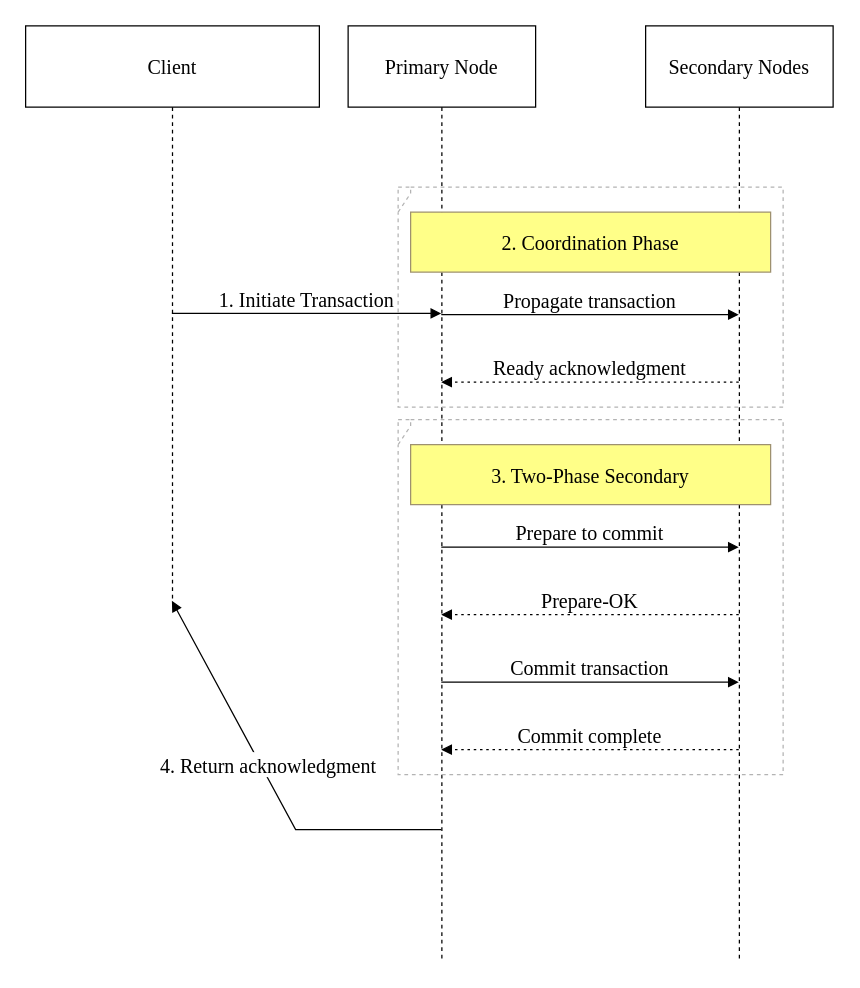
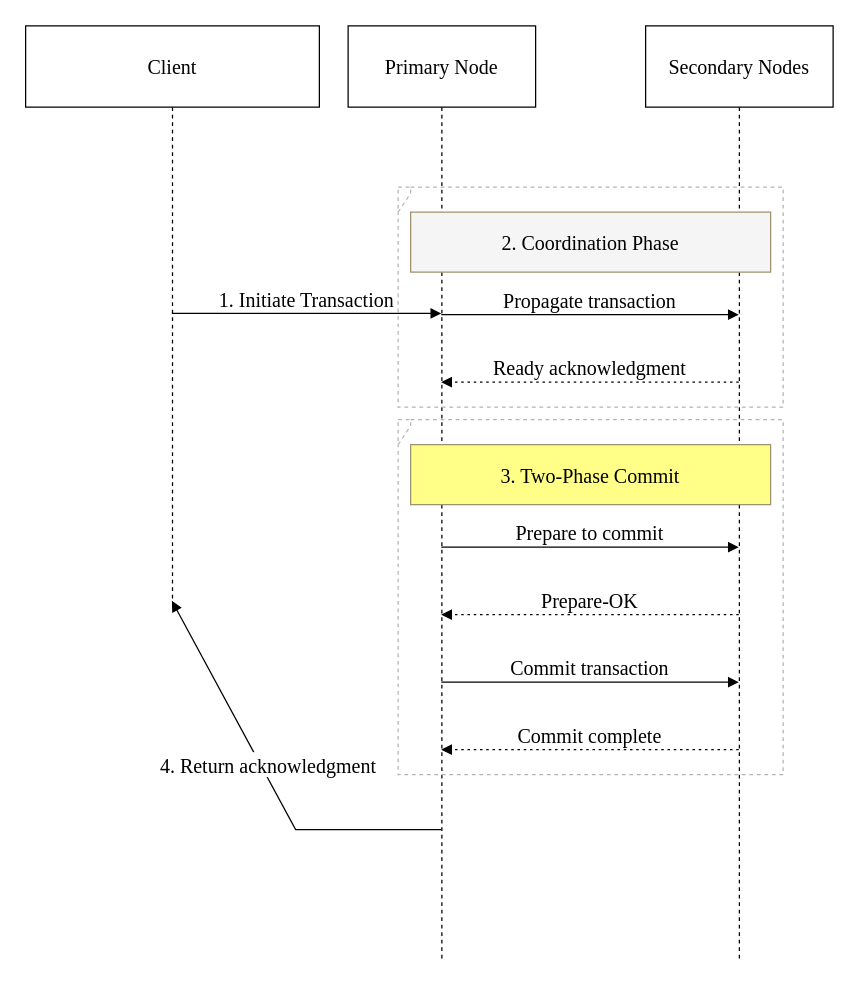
  <mxCell id="0" />
  <mxCell id="1" parent="0" />
  <mxCell id="2" value="Client" style="shape=umlLifeline;perimeter=lifelinePerimeter;whiteSpace=wrap;container=1;dropTarget=0;collapsible=0;recursiveResize=0;outlineConnect=0;portConstraint=eastwest;newEdgeStyle={&quot;edgeStyle&quot;:&quot;elbowEdgeStyle&quot;,&quot;elbow&quot;:&quot;vertical&quot;,&quot;curved&quot;:0,&quot;rounded&quot;:0};size=65;hachureGap=4;fontFamily=Times New Roman;fontSize=16;" vertex="1" parent="1"><mxGeometry x="20" y="20" width="235" height="460" as="geometry" /></mxCell>
  <mxCell id="3" value="Primary Node" style="shape=umlLifeline;perimeter=lifelinePerimeter;whiteSpace=wrap;container=1;dropTarget=0;collapsible=0;recursiveResize=0;outlineConnect=0;portConstraint=eastwest;newEdgeStyle={&quot;edgeStyle&quot;:&quot;elbowEdgeStyle&quot;,&quot;elbow&quot;:&quot;vertical&quot;,&quot;curved&quot;:0,&quot;rounded&quot;:0};size=65;hachureGap=4;fontFamily=Times New Roman;fontSize=16;" vertex="1" parent="1"><mxGeometry x="278" y="20" width="150" height="748" as="geometry" /></mxCell>
  <mxCell id="4" value="Secondary Nodes" style="shape=umlLifeline;perimeter=lifelinePerimeter;whiteSpace=wrap;container=1;dropTarget=0;collapsible=0;recursiveResize=0;outlineConnect=0;portConstraint=eastwest;newEdgeStyle={&quot;edgeStyle&quot;:&quot;elbowEdgeStyle&quot;,&quot;elbow&quot;:&quot;vertical&quot;,&quot;curved&quot;:0,&quot;rounded&quot;:0};size=65;hachureGap=4;fontFamily=Times New Roman;fontSize=16;" vertex="1" parent="1"><mxGeometry x="516" y="20" width="150" height="748" as="geometry" /></mxCell>
  <mxCell id="5" value="" style="shape=umlFrame;dashed=1;pointerEvents=0;dropTarget=0;strokeColor=#B3B3B3;height=20;width=0;hachureGap=4;fontFamily=Times New Roman;fontSize=16;" vertex="1" parent="1"><mxGeometry x="318" y="149" width="308" height="176" as="geometry" /></mxCell>
  <mxCell id="6" value="" style="text;strokeColor=none;fillColor=none;align=center;verticalAlign=middle;whiteSpace=wrap;fontFamily=Times New Roman;fontSize=16;" vertex="1" parent="5"><mxGeometry width="308" height="20" as="geometry" /></mxCell>
  <mxCell id="7" value="" style="shape=umlFrame;dashed=1;pointerEvents=0;dropTarget=0;strokeColor=#B3B3B3;height=20;width=0;hachureGap=4;fontFamily=Times New Roman;fontSize=16;" vertex="1" parent="1"><mxGeometry x="318" y="335" width="308" height="284" as="geometry" /></mxCell>
  <mxCell id="8" value="" style="text;strokeColor=none;fillColor=none;align=center;verticalAlign=middle;whiteSpace=wrap;fontFamily=Times New Roman;fontSize=16;" vertex="1" parent="7"><mxGeometry width="308" height="20" as="geometry" /></mxCell>
  <mxCell id="9" value="1. Initiate Transaction" style="verticalAlign=bottom;edgeStyle=elbowEdgeStyle;elbow=vertical;curved=0;rounded=0;endArrow=block;hachureGap=4;fontFamily=Times New Roman;fontSize=16;" edge="1" parent="1" source="2" target="3"><mxGeometry relative="1" as="geometry"><Array as="points"><mxPoint x="233" y="129" /></Array></mxGeometry></mxCell>
  <mxCell id="10" value="Propagate transaction" style="verticalAlign=bottom;edgeStyle=elbowEdgeStyle;elbow=vertical;curved=0;rounded=0;endArrow=block;hachureGap=4;fontFamily=Times New Roman;fontSize=16;" edge="1" parent="1" source="3" target="4"><mxGeometry relative="1" as="geometry"><Array as="points"><mxPoint x="481" y="251" /></Array></mxGeometry></mxCell>
  <mxCell id="11" value="Ready acknowledgment" style="verticalAlign=bottom;edgeStyle=elbowEdgeStyle;elbow=vertical;curved=0;rounded=0;dashed=1;dashPattern=2 3;endArrow=block;hachureGap=4;fontFamily=Times New Roman;fontSize=16;" edge="1" parent="1" source="4" target="3"><mxGeometry relative="1" as="geometry"><Array as="points"><mxPoint x="484" y="305" /></Array></mxGeometry></mxCell>
  <mxCell id="12" value="Prepare to commit" style="verticalAlign=bottom;edgeStyle=elbowEdgeStyle;elbow=vertical;curved=0;rounded=0;endArrow=block;hachureGap=4;fontFamily=Times New Roman;fontSize=16;" edge="1" parent="1" source="3" target="4"><mxGeometry relative="1" as="geometry"><Array as="points"><mxPoint x="481" y="437" /></Array></mxGeometry></mxCell>
  <mxCell id="13" value="Prepare-OK" style="verticalAlign=bottom;edgeStyle=elbowEdgeStyle;elbow=vertical;curved=0;rounded=0;dashed=1;dashPattern=2 3;endArrow=block;hachureGap=4;fontFamily=Times New Roman;fontSize=16;" edge="1" parent="1" source="4" target="3"><mxGeometry relative="1" as="geometry"><Array as="points"><mxPoint x="484" y="491" /></Array></mxGeometry></mxCell>
  <mxCell id="14" value="Commit transaction" style="verticalAlign=bottom;edgeStyle=elbowEdgeStyle;elbow=vertical;curved=0;rounded=0;endArrow=block;hachureGap=4;fontFamily=Times New Roman;fontSize=16;" edge="1" parent="1" source="3" target="4"><mxGeometry relative="1" as="geometry"><Array as="points"><mxPoint x="481" y="545" /></Array></mxGeometry></mxCell>
  <mxCell id="15" value="Commit complete" style="verticalAlign=bottom;edgeStyle=elbowEdgeStyle;elbow=vertical;curved=0;rounded=0;dashed=1;dashPattern=2 3;endArrow=block;hachureGap=4;fontFamily=Times New Roman;fontSize=16;" edge="1" parent="1" source="4" target="3"><mxGeometry relative="1" as="geometry"><Array as="points"><mxPoint x="484" y="599" /></Array></mxGeometry></mxCell>
  <mxCell id="16" value="4. Return acknowledgment" style="verticalAlign=bottom;edgeStyle=elbowEdgeStyle;elbow=vertical;curved=0;rounded=0;endArrow=block;hachureGap=4;fontFamily=Times New Roman;fontSize=16;" edge="1" parent="1" source="3" target="2"><mxGeometry relative="1" as="geometry"><Array as="points"><mxPoint x="236" y="663" /></Array></mxGeometry></mxCell>
- <mxCell id="17" value="2. Coordination Phase" style="fillColor=#ffff88;strokeColor=#9E916F;hachureGap=4;fontFamily=Times New Roman;fontSize=16;" vertex="1" parent="1"><mxGeometry x="328" y="169" width="288" height="48" as="geometry" /></mxCell>
- <mxCell id="18" value="3. Two-Phase Secondary" style="fillColor=#ffff88;strokeColor=#9E916F;hachureGap=4;fontFamily=Times New Roman;fontSize=16;" vertex="1" parent="1"><mxGeometry x="328" y="355" width="288" height="48" as="geometry" /></mxCell>
+ <mxCell id="17" value="2. Coordination Phase" style="fillColor=#f5f5f5;strokeColor=#9E916F;hachureGap=4;fontFamily=Times New Roman;fontSize=16;" vertex="1" parent="1"><mxGeometry x="328" y="169" width="288" height="48" as="geometry" /></mxCell>
+ <mxCell id="18" value="3. Two-Phase Commit" style="fillColor=#ffff88;strokeColor=#9E916F;hachureGap=4;fontFamily=Times New Roman;fontSize=16;" vertex="1" parent="1"><mxGeometry x="328" y="355" width="288" height="48" as="geometry" /></mxCell>
